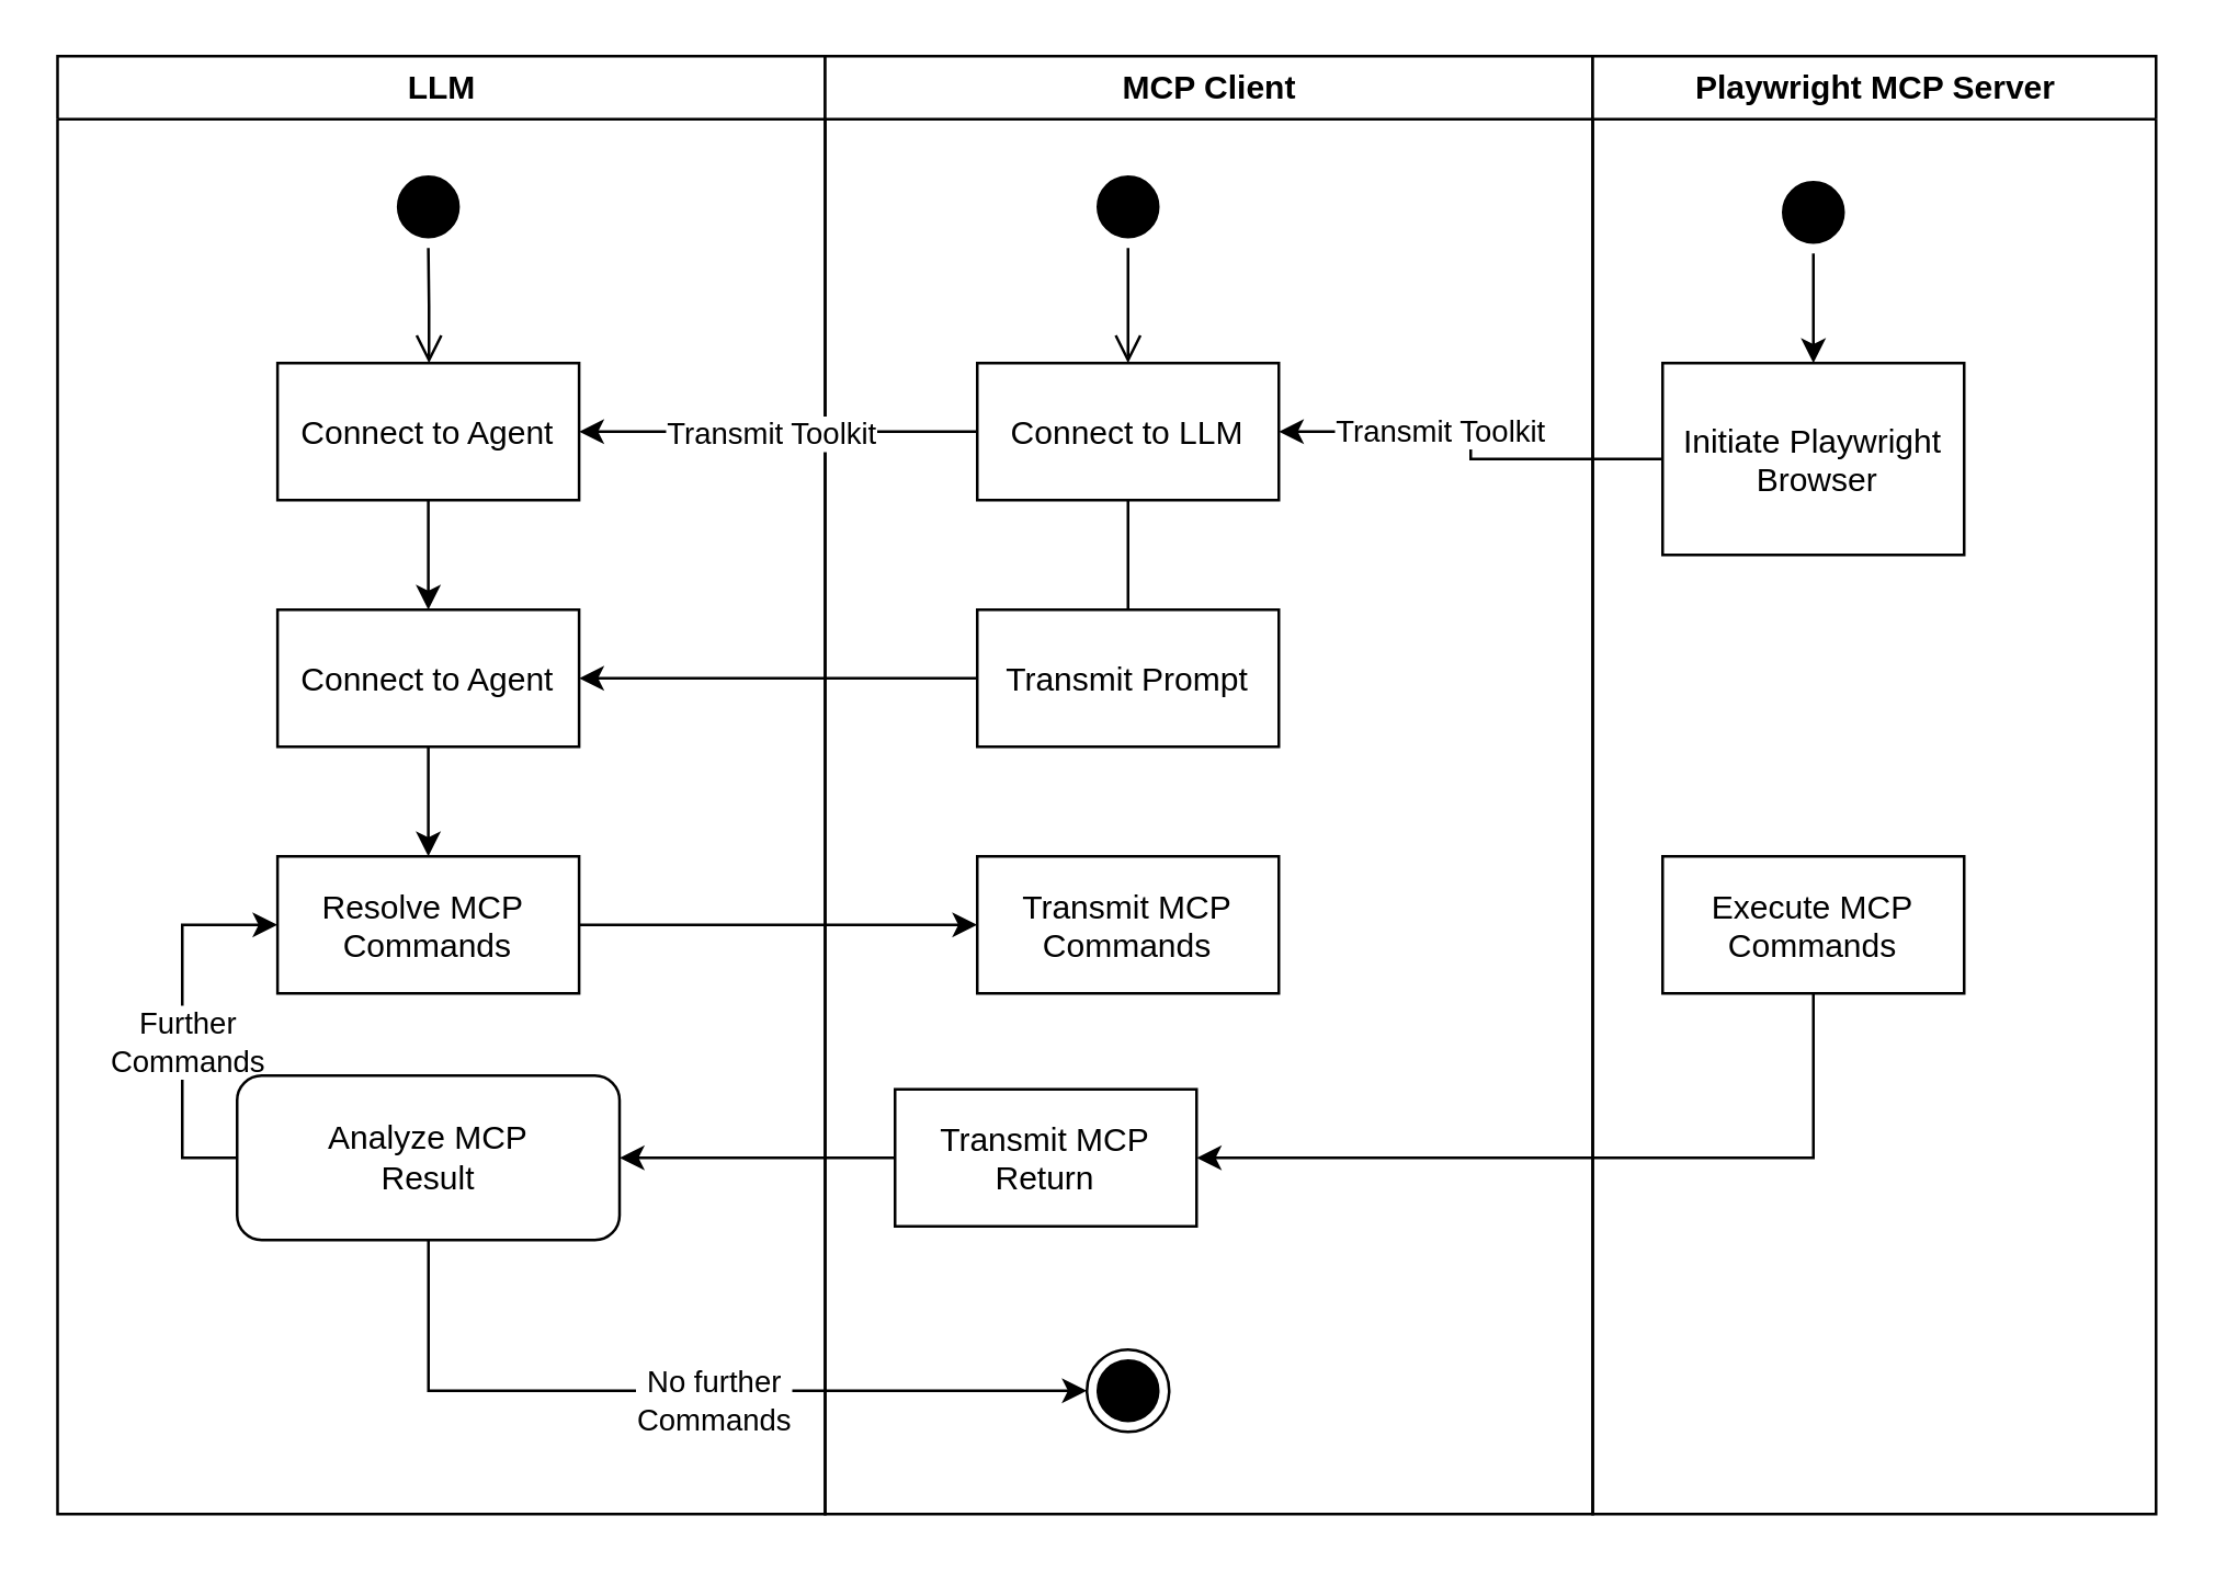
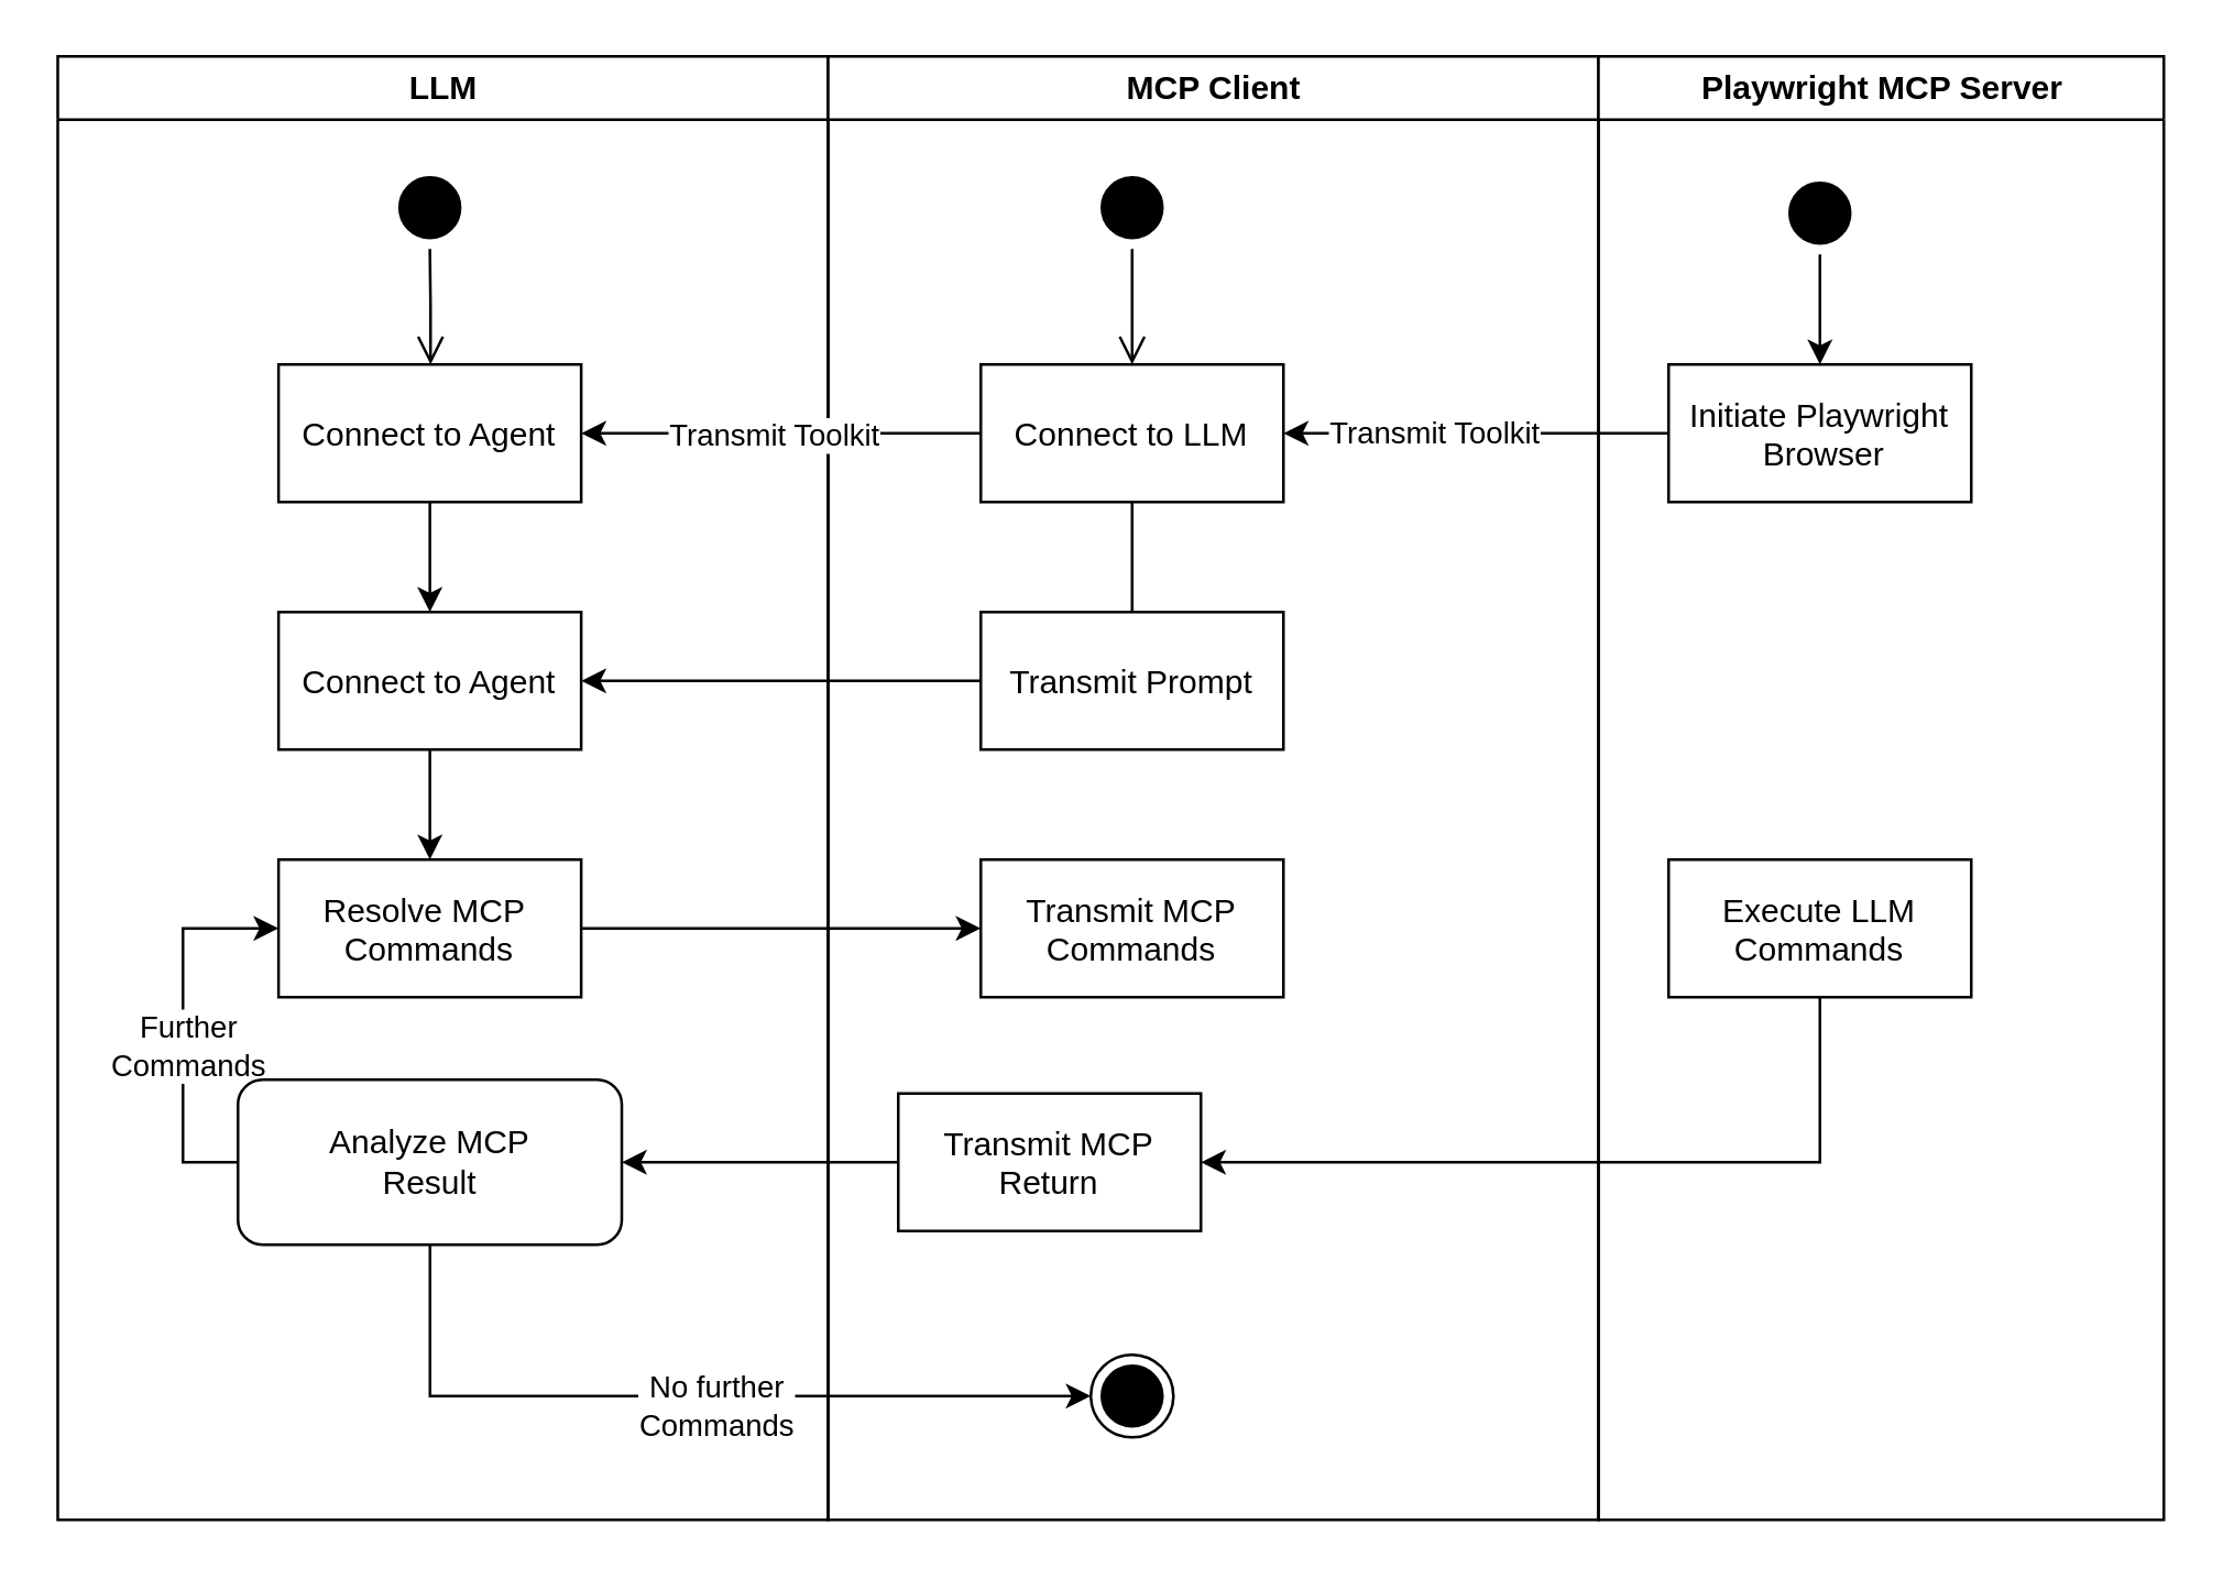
  <mxCell id="0" />
  <mxCell id="1" parent="0" />
  <mxCell id="2" value="LLM" style="swimlane;whiteSpace=wrap" parent="1" vertex="1"><mxGeometry x="20.5" y="20" width="280" height="532" as="geometry" /></mxCell>
  <mxCell id="3" value="" style="ellipse;shape=startState;fillColor=#000000;strokeColor=light-dark(#000000,#000000);" parent="2" vertex="1"><mxGeometry x="120.25" y="40" width="30" height="30" as="geometry" /></mxCell>
  <mxCell id="4" value="" style="edgeStyle=elbowEdgeStyle;elbow=horizontal;verticalAlign=bottom;endArrow=open;endSize=8;strokeColor=light-dark(#000000,#000000);endFill=1;rounded=0" parent="2" source="3" target="6" edge="1"><mxGeometry x="100" y="40" as="geometry"><mxPoint x="115" y="110" as="targetPoint" /></mxGeometry></mxCell>
  <mxCell id="5" style="edgeStyle=orthogonalEdgeStyle;rounded=0;orthogonalLoop=1;jettySize=auto;html=1;strokeColor=light-dark(#000000,#000000);" edge="1" parent="2" source="6" target="8"><mxGeometry relative="1" as="geometry" /></mxCell>
  <mxCell id="6" value="Connect to Agent" style="strokeColor=light-dark(#000000,#000000);" parent="2" vertex="1"><mxGeometry x="80.25" y="112" width="110" height="50" as="geometry" /></mxCell>
  <mxCell id="7" style="edgeStyle=orthogonalEdgeStyle;rounded=0;orthogonalLoop=1;jettySize=auto;html=1;" edge="1" parent="2" source="8" target="9"><mxGeometry relative="1" as="geometry" /></mxCell>
  <mxCell id="8" value="Connect to Agent" style="strokeColor=light-dark(#000000,#000000);" vertex="1" parent="2"><mxGeometry x="80.25" y="202" width="110" height="50" as="geometry" /></mxCell>
  <mxCell id="9" value="Resolve MCP &#10;Commands" style="strokeColor=light-dark(#000000,#000000);" vertex="1" parent="2"><mxGeometry x="80.25" y="292" width="110" height="50" as="geometry" /></mxCell>
  <mxCell id="10" style="edgeStyle=orthogonalEdgeStyle;rounded=0;orthogonalLoop=1;jettySize=auto;html=1;entryX=0;entryY=0.5;entryDx=0;entryDy=0;exitX=0;exitY=0.5;exitDx=0;exitDy=0;" edge="1" parent="2" source="12" target="9"><mxGeometry relative="1" as="geometry" /></mxCell>
  <mxCell id="11" value="Further&lt;br&gt;Commands" style="edgeLabel;html=1;align=center;verticalAlign=middle;resizable=0;points=[];" vertex="1" connectable="0" parent="10"><mxGeometry x="-0.094" y="-1" relative="1" as="geometry"><mxPoint as="offset" /></mxGeometry></mxCell>
  <mxCell id="12" value="Analyze MCP&lt;br&gt;Result" style="whiteSpace=wrap;html=1;fontColor=#000000;fillColor=#FFFFFF;strokeColor=light-dark(#000000,#000000);rounded=1;" vertex="1" parent="2"><mxGeometry x="65.5" y="372" width="139.5" height="60" as="geometry" /></mxCell>
  <mxCell id="13" value="MCP Client" style="swimlane;whiteSpace=wrap" parent="1" vertex="1"><mxGeometry x="300.5" y="20" width="280" height="532" as="geometry" /></mxCell>
  <mxCell id="14" value="" style="ellipse;shape=startState;fillColor=#000000;strokeColor=light-dark(#000000,#000000);" parent="13" vertex="1"><mxGeometry x="95.5" y="40" width="30" height="30" as="geometry" /></mxCell>
  <mxCell id="15" value="" style="edgeStyle=elbowEdgeStyle;elbow=horizontal;verticalAlign=bottom;endArrow=open;endSize=8;strokeColor=light-dark(#000000,#000000);endFill=1;rounded=0" parent="13" source="14" target="16" edge="1"><mxGeometry x="40" y="20" as="geometry"><mxPoint x="75.155" y="110.0" as="targetPoint" /></mxGeometry></mxCell>
  <mxCell id="16" value="Connect to LLM" style="strokeColor=light-dark(#000000,#000000);" parent="13" vertex="1"><mxGeometry x="55.5" y="112" width="110" height="50" as="geometry" /></mxCell>
  <mxCell id="17" value="Transmit Prompt" style="strokeColor=light-dark(#000000,#000000);" parent="13" vertex="1"><mxGeometry x="55.5" y="202" width="110" height="50" as="geometry" /></mxCell>
  <mxCell id="18" value="" style="endArrow=none;strokeColor=light-dark(#000000,#000000);endFill=1;rounded=0;" parent="13" source="16" target="17" edge="1"><mxGeometry relative="1" as="geometry" /></mxCell>
  <mxCell id="19" value="Transmit MCP&#10;Commands" style="strokeColor=light-dark(#000000,#000000);" vertex="1" parent="13"><mxGeometry x="55.5" y="292" width="110" height="50" as="geometry" /></mxCell>
  <mxCell id="20" value="Transmit MCP&#10;Return" style="strokeColor=light-dark(#000000,#000000);" vertex="1" parent="13"><mxGeometry x="25.5" y="377" width="110" height="50" as="geometry" /></mxCell>
  <mxCell id="21" value="" style="ellipse;shape=endState;fillColor=#000000;strokeColor=#000000;" parent="13" vertex="1"><mxGeometry x="95.5" y="472" width="30" height="30" as="geometry" /></mxCell>
  <mxCell id="22" value="Playwright MCP Server" style="swimlane;whiteSpace=wrap" parent="1" vertex="1"><mxGeometry x="580.5" y="20" width="205.5" height="532" as="geometry" /></mxCell>
- <mxCell id="23" value="Initiate Playwright&#10; Browser" style="strokeColor=light-dark(#000000,#000000);" vertex="1" parent="22"><mxGeometry x="25.5" y="112" width="110" height="70" as="geometry" /></mxCell>
+ <mxCell id="23" value="Initiate Playwright&#10; Browser" style="strokeColor=light-dark(#000000,#000000);" vertex="1" parent="22"><mxGeometry x="25.5" y="112" width="110" height="50" as="geometry" /></mxCell>
  <mxCell id="24" style="edgeStyle=orthogonalEdgeStyle;rounded=0;orthogonalLoop=1;jettySize=auto;html=1;strokeColor=light-dark(#000000,#000000);" edge="1" parent="22" source="25" target="23"><mxGeometry relative="1" as="geometry" /></mxCell>
  <mxCell id="25" value="" style="ellipse;shape=startState;fillColor=#000000;strokeColor=light-dark(#000000,#000000);" vertex="1" parent="22"><mxGeometry x="65.5" y="42" width="30" height="30" as="geometry" /></mxCell>
- <mxCell id="26" value="Execute MCP&#10;Commands" style="strokeColor=light-dark(#000000,#000000);" vertex="1" parent="22"><mxGeometry x="25.5" y="292" width="110" height="50" as="geometry" /></mxCell>
+ <mxCell id="26" value="Execute LLM&#10;Commands" style="strokeColor=light-dark(#000000,#000000);" vertex="1" parent="22"><mxGeometry x="25.5" y="292" width="110" height="50" as="geometry" /></mxCell>
  <mxCell id="27" style="edgeStyle=orthogonalEdgeStyle;rounded=0;orthogonalLoop=1;jettySize=auto;html=1;strokeColor=light-dark(#000000,#000000);" edge="1" parent="1" source="17" target="8"><mxGeometry relative="1" as="geometry" /></mxCell>
  <mxCell id="28" style="edgeStyle=orthogonalEdgeStyle;rounded=0;orthogonalLoop=1;jettySize=auto;html=1;" edge="1" parent="1" source="16" target="6"><mxGeometry relative="1" as="geometry" /></mxCell>
  <mxCell id="29" value="Transmit Toolkit" style="edgeLabel;html=1;align=center;verticalAlign=middle;resizable=0;points=[];" vertex="1" connectable="0" parent="28"><mxGeometry x="0.228" y="-1" relative="1" as="geometry"><mxPoint x="13" y="1" as="offset" /></mxGeometry></mxCell>
  <mxCell id="30" style="edgeStyle=orthogonalEdgeStyle;rounded=0;orthogonalLoop=1;jettySize=auto;html=1;" edge="1" parent="1" source="23" target="16"><mxGeometry relative="1" as="geometry" /></mxCell>
  <mxCell id="31" value="Transmit Toolkit" style="edgeLabel;html=1;align=center;verticalAlign=middle;resizable=0;points=[];" vertex="1" connectable="0" parent="30"><mxGeometry x="0.232" y="-1" relative="1" as="geometry"><mxPoint as="offset" /></mxGeometry></mxCell>
  <mxCell id="32" style="edgeStyle=orthogonalEdgeStyle;rounded=0;orthogonalLoop=1;jettySize=auto;html=1;" edge="1" parent="1" source="9" target="19"><mxGeometry relative="1" as="geometry" /></mxCell>
  <mxCell id="33" style="edgeStyle=orthogonalEdgeStyle;rounded=0;orthogonalLoop=1;jettySize=auto;html=1;entryX=1;entryY=0.5;entryDx=0;entryDy=0;exitX=0.5;exitY=1;exitDx=0;exitDy=0;" edge="1" parent="1" source="26" target="20"><mxGeometry relative="1" as="geometry" /></mxCell>
  <mxCell id="34" style="edgeStyle=orthogonalEdgeStyle;rounded=0;orthogonalLoop=1;jettySize=auto;html=1;entryX=1;entryY=0.5;entryDx=0;entryDy=0;" edge="1" parent="1" source="20" target="12"><mxGeometry relative="1" as="geometry" /></mxCell>
  <mxCell id="35" style="edgeStyle=orthogonalEdgeStyle;rounded=0;orthogonalLoop=1;jettySize=auto;html=1;entryX=0;entryY=0.5;entryDx=0;entryDy=0;" edge="1" parent="1" source="12" target="21"><mxGeometry relative="1" as="geometry"><Array as="points"><mxPoint x="156" y="507" /></Array></mxGeometry></mxCell>
  <mxCell id="36" value="No further&lt;br&gt;Commands" style="edgeLabel;html=1;align=center;verticalAlign=middle;resizable=0;points=[];" vertex="1" connectable="0" parent="35"><mxGeometry x="0.078" y="-3" relative="1" as="geometry"><mxPoint as="offset" /></mxGeometry></mxCell>
